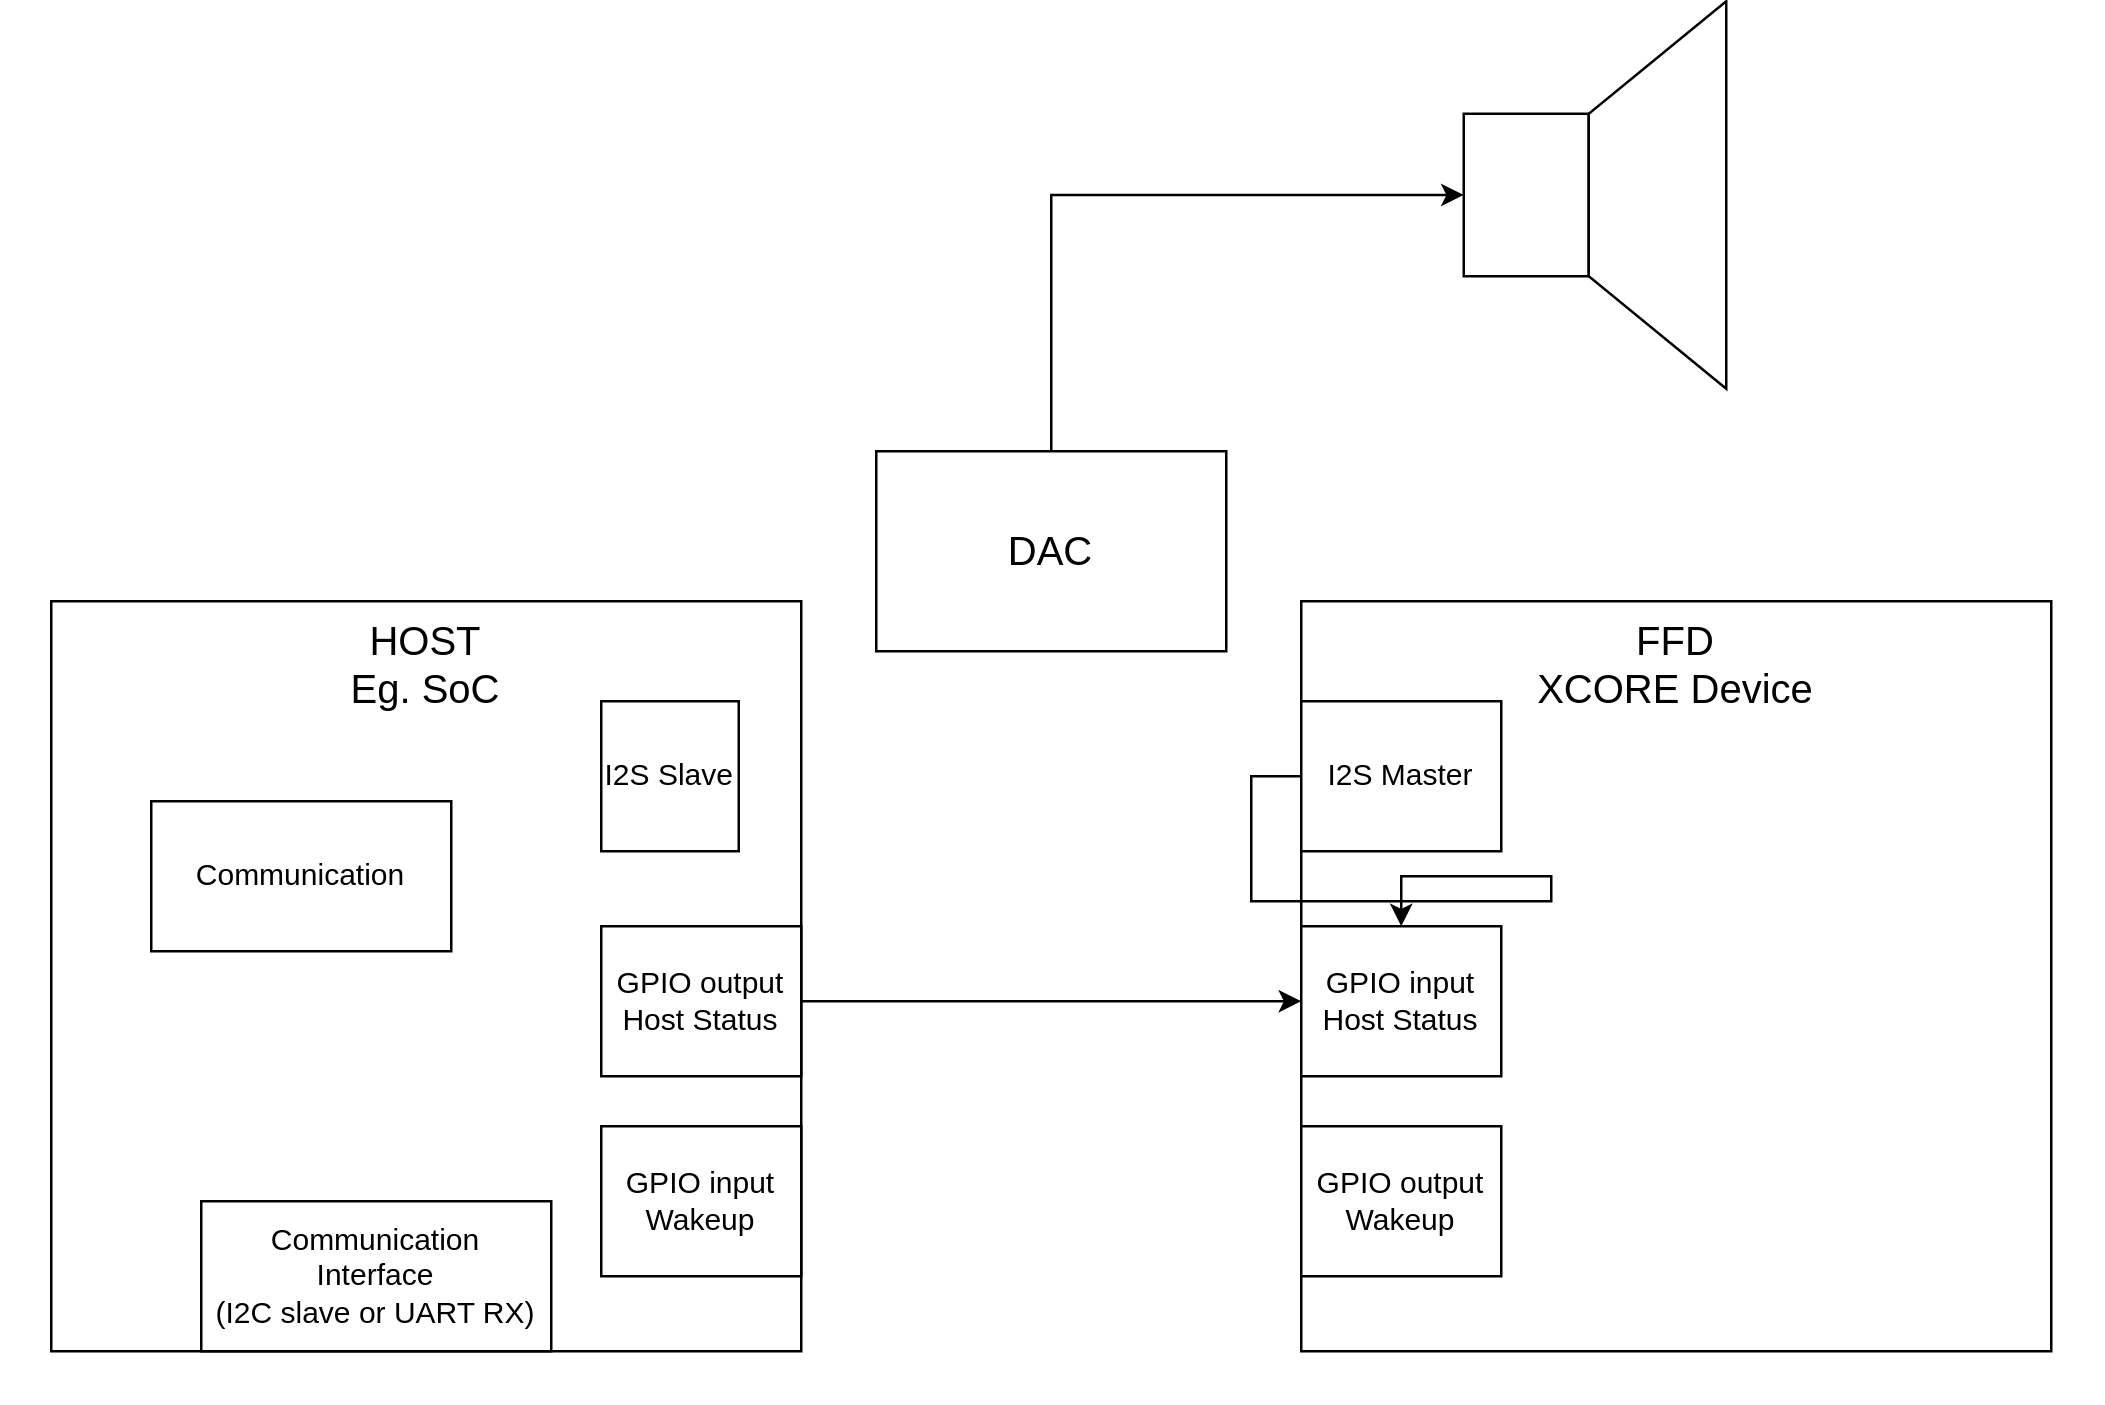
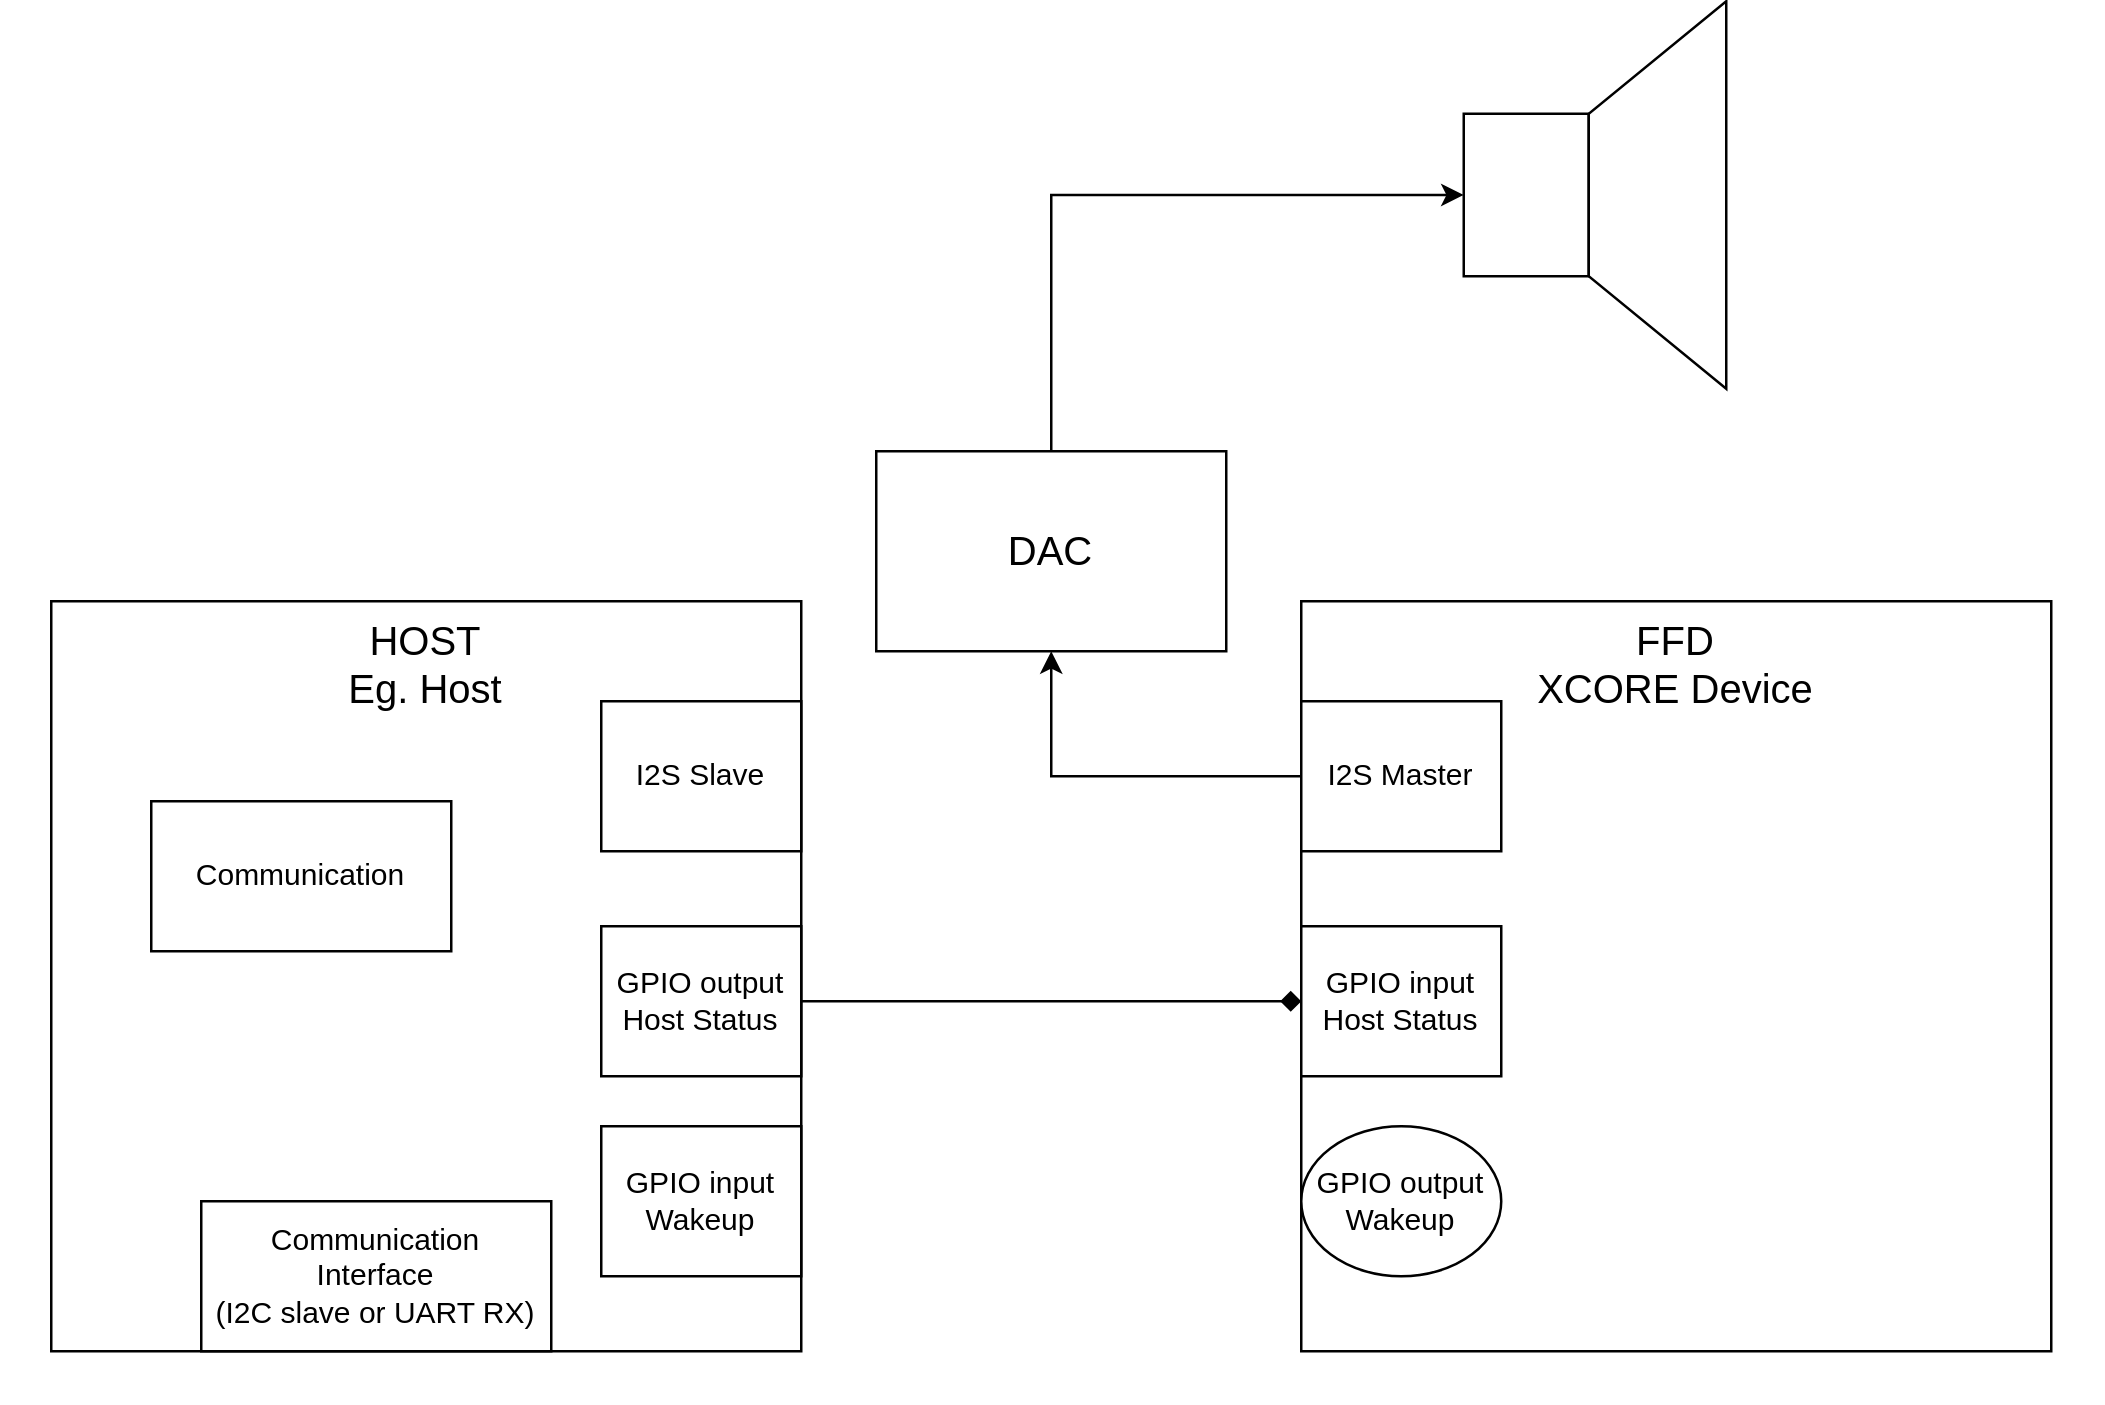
  <mxCell id="0" />
  <mxCell id="1" parent="0" />
- <mxCell id="2" value="HOST&lt;br style=&quot;font-size: 16px;&quot;&gt;Eg. SoC" style="whiteSpace=wrap;html=1;aspect=fixed;verticalAlign=top;fontSize=16;" parent="1" vertex="1"><mxGeometry x="20" y="215" width="300" height="300" as="geometry" /></mxCell>
+ <mxCell id="2" value="HOST&lt;br style=&quot;font-size: 16px;&quot;&gt;Eg. Host" style="whiteSpace=wrap;html=1;aspect=fixed;verticalAlign=top;fontSize=16;" parent="1" vertex="1"><mxGeometry x="20" y="215" width="300" height="300" as="geometry" /></mxCell>
  <mxCell id="3" value="Communication" style="rounded=0;whiteSpace=wrap;html=1;" parent="1" vertex="1"><mxGeometry x="60" y="295" width="120" height="60" as="geometry" /></mxCell>
- <mxCell id="4" style="edgeStyle=orthogonalEdgeStyle;rounded=0;orthogonalLoop=1;jettySize=auto;html=1;exitX=1;exitY=0.5;exitDx=0;exitDy=0;entryX=0;entryY=0.5;entryDx=0;entryDy=0;fontSize=16;" parent="1" source="5" target="16" edge="1"><mxGeometry relative="1" as="geometry" /></mxCell>
+ <mxCell id="4" style="edgeStyle=orthogonalEdgeStyle;rounded=0;orthogonalLoop=1;jettySize=auto;html=1;exitX=1;exitY=0.5;exitDx=0;exitDy=0;entryX=0;entryY=0.5;entryDx=0;entryDy=0;fontSize=16;endArrow=diamond;" parent="1" source="5" target="16" edge="1"><mxGeometry relative="1" as="geometry" /></mxCell>
  <mxCell id="5" value="GPIO output&lt;br&gt;Host Status" style="rounded=0;whiteSpace=wrap;html=1;" parent="1" vertex="1"><mxGeometry x="240" y="345" width="80" height="60" as="geometry" /></mxCell>
  <mxCell id="6" value="GPIO input&lt;br&gt;Wakeup" style="rounded=0;whiteSpace=wrap;html=1;" parent="1" vertex="1"><mxGeometry x="240" y="425" width="80" height="60" as="geometry" /></mxCell>
  <mxCell id="7" value="Communication &lt;br&gt;Interface&lt;br&gt;(I2C slave or UART RX)" style="rounded=0;whiteSpace=wrap;html=1;" parent="1" vertex="1"><mxGeometry x="80" y="455" width="140" height="60" as="geometry" /></mxCell>
  <mxCell id="8" value="FFD&lt;br&gt;XCORE Device" style="whiteSpace=wrap;html=1;aspect=fixed;verticalAlign=top;fontSize=16;" parent="1" vertex="1"><mxGeometry x="520" y="215" width="300" height="300" as="geometry" /></mxCell>
- <mxCell id="9" value="I2S Slave" style="rounded=0;whiteSpace=wrap;html=1;" parent="1" vertex="1"><mxGeometry x="240" y="255" width="55" height="60" as="geometry" /></mxCell>
+ <mxCell id="9" value="I2S Slave" style="rounded=0;whiteSpace=wrap;html=1;" parent="1" vertex="1"><mxGeometry x="240" y="255" width="80" height="60" as="geometry" /></mxCell>
  <mxCell id="10" style="edgeStyle=orthogonalEdgeStyle;rounded=0;orthogonalLoop=1;jettySize=auto;html=1;exitX=0.5;exitY=0;exitDx=0;exitDy=0;entryX=0;entryY=0.5;entryDx=0;entryDy=0;fontSize=16;" parent="1" source="11" target="12" edge="1"><mxGeometry relative="1" as="geometry" /></mxCell>
  <mxCell id="11" value="DAC" style="rounded=0;whiteSpace=wrap;html=1;fontSize=16;" parent="1" vertex="1"><mxGeometry x="350" y="155" width="140" height="80" as="geometry" /></mxCell>
  <mxCell id="12" value="" style="rounded=0;whiteSpace=wrap;html=1;fontSize=16;" parent="1" vertex="1"><mxGeometry x="585" y="20" width="50" height="65" as="geometry" /></mxCell>
  <mxCell id="13" value="" style="shape=trapezoid;perimeter=trapezoidPerimeter;whiteSpace=wrap;html=1;fixedSize=1;fontSize=16;rotation=-90;size=45;" parent="1" vertex="1"><mxGeometry x="585" y="25" width="155" height="55" as="geometry" /></mxCell>
- <mxCell id="14" style="edgeStyle=orthogonalEdgeStyle;rounded=0;orthogonalLoop=1;jettySize=auto;html=1;exitX=0;exitY=0.5;exitDx=0;exitDy=0;fontSize=16;" parent="1" source="15" target="16" edge="1"><mxGeometry relative="1" as="geometry" /></mxCell>
+ <mxCell id="14" style="edgeStyle=orthogonalEdgeStyle;rounded=0;orthogonalLoop=1;jettySize=auto;html=1;exitX=0;exitY=0.5;exitDx=0;exitDy=0;entryX=0.5;entryY=1;entryDx=0;entryDy=0;fontSize=16;" parent="1" source="15" target="11" edge="1"><mxGeometry relative="1" as="geometry" /></mxCell>
  <mxCell id="15" value="I2S Master" style="rounded=0;whiteSpace=wrap;html=1;" parent="1" vertex="1"><mxGeometry x="520" y="255" width="80" height="60" as="geometry" /></mxCell>
  <mxCell id="16" value="GPIO input&lt;br&gt;Host Status" style="rounded=0;whiteSpace=wrap;html=1;" parent="1" vertex="1"><mxGeometry x="520" y="345" width="80" height="60" as="geometry" /></mxCell>
- <mxCell id="17" value="GPIO output&lt;br&gt;Wakeup" style="rounded=0;whiteSpace=wrap;html=1;" parent="1" vertex="1"><mxGeometry x="520" y="425" width="80" height="60" as="geometry" /></mxCell>
+ <mxCell id="17" value="GPIO output&lt;br&gt;Wakeup" style="ellipse;whiteSpace=wrap;html=1;" parent="1" vertex="1"><mxGeometry x="520" y="425" width="80" height="60" as="geometry" /></mxCell>
